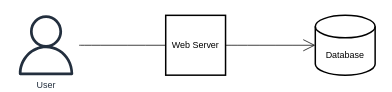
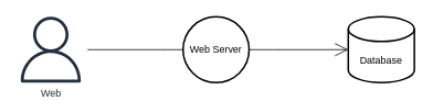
  <mxCell id="0" />
  <mxCell id="1" parent="0" />
  <mxCell id="2" value="Database" style="shape=cylinder3;whiteSpace=wrap;html=1;boundedLbl=1;backgroundOutline=1;size=15;hachureGap=4;pointerEvents=0;strokeWidth=2;" parent="1" vertex="1"><mxGeometry x="420" y="20" width="80" height="80" as="geometry" /></mxCell>
  <mxCell id="3" style="edgeStyle=none;curved=1;rounded=0;orthogonalLoop=1;jettySize=auto;html=1;exitX=1;exitY=0.5;exitDx=0;exitDy=0;entryX=0;entryY=0.5;entryDx=0;entryDy=0;entryPerimeter=0;endArrow=open;startSize=14;endSize=14;sourcePerimeterSpacing=8;targetPerimeterSpacing=8;" parent="1" source="4" target="2" edge="1"><mxGeometry relative="1" as="geometry" /></mxCell>
- <mxCell id="4" value="Web Server" style="whiteSpace=wrap;html=1;aspect=fixed;hachureGap=4;pointerEvents=0;strokeWidth=2;" parent="1" vertex="1"><mxGeometry x="220" y="20" width="80" height="80" as="geometry" /></mxCell>
+ <mxCell id="4" value="Web Server" style="ellipse;whiteSpace=wrap;html=1;aspect=fixed;hachureGap=4;pointerEvents=0;strokeWidth=2;" parent="1" vertex="1"><mxGeometry x="220" y="20" width="80" height="80" as="geometry" /></mxCell>
  <mxCell id="5" style="edgeStyle=none;curved=1;rounded=0;orthogonalLoop=1;jettySize=auto;html=1;entryX=0;entryY=0.5;entryDx=0;entryDy=0;endArrow=none;startSize=14;endSize=14;sourcePerimeterSpacing=8;targetPerimeterSpacing=8;" parent="1" source="6" target="4" edge="1"><mxGeometry relative="1" as="geometry" /></mxCell>
- <mxCell id="6" value="User" style="sketch=0;outlineConnect=0;fontColor=#232F3E;gradientColor=none;fillColor=#232F3E;strokeColor=none;dashed=0;verticalLabelPosition=bottom;verticalAlign=top;align=center;html=1;fontSize=12;fontStyle=0;aspect=fixed;pointerEvents=1;shape=mxgraph.aws4.user;hachureGap=4;" parent="1" vertex="1"><mxGeometry x="20" y="20" width="80" height="80" as="geometry" /></mxCell>
+ <mxCell id="6" value="Web" style="sketch=0;outlineConnect=0;fontColor=#232F3E;gradientColor=none;fillColor=#232F3E;strokeColor=none;dashed=0;verticalLabelPosition=bottom;verticalAlign=top;align=center;html=1;fontSize=12;fontStyle=0;aspect=fixed;pointerEvents=1;shape=mxgraph.aws4.user;hachureGap=4;" parent="1" vertex="1"><mxGeometry x="20" y="20" width="80" height="80" as="geometry" /></mxCell>
